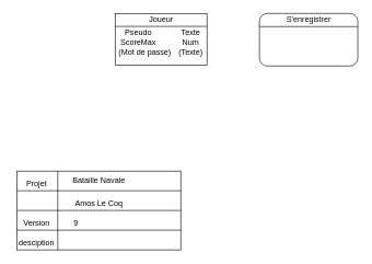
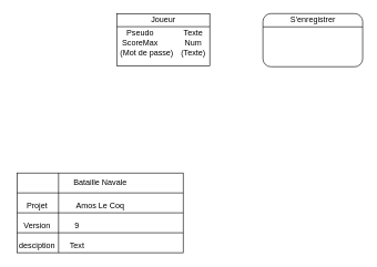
  <mxCell id="0" />
  <mxCell id="1" parent="0" />
  <mxCell id="2" value="" style="group;fillColor=#FFFFFF;" vertex="1" connectable="0" parent="1"><mxGeometry x="175" y="20" width="140" height="90" as="geometry" /></mxCell>
  <mxCell id="3" value="" style="rounded=0;whiteSpace=wrap;html=1;" vertex="1" parent="2"><mxGeometry width="140" height="78.75" as="geometry" /></mxCell>
  <mxCell id="4" value="" style="endArrow=none;html=1;exitX=0;exitY=0.25;exitDx=0;exitDy=0;entryX=1;entryY=0.25;entryDx=0;entryDy=0;" edge="1" parent="2" source="3" target="3"><mxGeometry width="50" height="50" relative="1" as="geometry"><mxPoint x="590" y="191.25" as="sourcePoint" /><mxPoint x="640" y="135" as="targetPoint" /></mxGeometry></mxCell>
  <mxCell id="5" value="Joueur" style="text;html=1;align=center;verticalAlign=middle;resizable=0;points=[];autosize=1;" vertex="1" parent="2"><mxGeometry x="45" width="50" height="20" as="geometry" /></mxCell>
  <mxCell id="6" value="Pseudo" style="text;html=1;align=center;verticalAlign=middle;resizable=0;points=[];autosize=1;" vertex="1" parent="2"><mxGeometry x="5" y="20.005" width="60" height="20" as="geometry" /></mxCell>
  <mxCell id="7" value="Texte" style="text;html=1;align=center;verticalAlign=middle;resizable=0;points=[];autosize=1;" vertex="1" parent="2"><mxGeometry x="95" y="20.005" width="40" height="20" as="geometry" /></mxCell>
  <mxCell id="8" value="ScoreMax" style="text;html=1;align=center;verticalAlign=middle;resizable=0;points=[];autosize=1;" vertex="1" parent="2"><mxGeometry y="35" width="70" height="20" as="geometry" /></mxCell>
  <mxCell id="9" value="Num" style="text;html=1;align=center;verticalAlign=middle;resizable=0;points=[];autosize=1;" vertex="1" parent="2"><mxGeometry x="95" y="35" width="40" height="20" as="geometry" /></mxCell>
  <mxCell id="10" value="(Mot de passe)" style="text;html=1;align=center;verticalAlign=middle;resizable=0;points=[];autosize=1;" vertex="1" parent="2"><mxGeometry x="-5" y="50" width="100" height="20" as="geometry" /></mxCell>
  <mxCell id="11" value="(Texte)" style="text;html=1;align=center;verticalAlign=middle;resizable=0;points=[];autosize=1;" vertex="1" parent="2"><mxGeometry x="90" y="50" width="50" height="20" as="geometry" /></mxCell>
  <mxCell id="12" value="" style="rounded=0;whiteSpace=wrap;html=1;" vertex="1" parent="1"><mxGeometry x="25" y="260" width="250" height="120" as="geometry" /></mxCell>
  <mxCell id="13" value="" style="endArrow=none;html=1;exitX=0;exitY=0.25;exitDx=0;exitDy=0;entryX=1;entryY=0.25;entryDx=0;entryDy=0;" edge="1" parent="1" source="12" target="12"><mxGeometry width="50" height="50" relative="1" as="geometry"><mxPoint x="505" y="180" as="sourcePoint" /><mxPoint x="555" y="130" as="targetPoint" /></mxGeometry></mxCell>
  <mxCell id="14" value="" style="endArrow=none;html=1;exitX=0;exitY=0.75;exitDx=0;exitDy=0;entryX=1;entryY=0.75;entryDx=0;entryDy=0;" edge="1" parent="1" source="12" target="12"><mxGeometry width="50" height="50" relative="1" as="geometry"><mxPoint x="75" y="310" as="sourcePoint" /><mxPoint x="245" y="310" as="targetPoint" /></mxGeometry></mxCell>
  <mxCell id="15" value="" style="endArrow=none;html=1;exitX=0;exitY=0.5;exitDx=0;exitDy=0;entryX=1;entryY=0.5;entryDx=0;entryDy=0;" edge="1" parent="1" source="12" target="12"><mxGeometry width="50" height="50" relative="1" as="geometry"><mxPoint x="505" y="180" as="sourcePoint" /><mxPoint x="555" y="130" as="targetPoint" /></mxGeometry></mxCell>
- <mxCell id="16" value="Projet" style="text;html=1;align=center;verticalAlign=middle;resizable=0;points=[];autosize=1;" vertex="1" parent="1"><mxGeometry x="30" y="270" width="50" height="20" as="geometry" /></mxCell>
+ <mxCell id="16" value="Projet" style="text;html=1;align=center;verticalAlign=middle;resizable=0;points=[];autosize=1;" vertex="1" parent="1"><mxGeometry x="30" y="300" width="50" height="20" as="geometry" /></mxCell>
  <mxCell id="17" value="" style="endArrow=none;html=1;exitX=0.25;exitY=0;exitDx=0;exitDy=0;entryX=0.25;entryY=1;entryDx=0;entryDy=0;" edge="1" parent="1" source="12" target="12"><mxGeometry width="50" height="50" relative="1" as="geometry"><mxPoint x="505" y="180" as="sourcePoint" /><mxPoint x="555" y="130" as="targetPoint" /></mxGeometry></mxCell>
  <mxCell id="18" value="Version" style="text;html=1;align=center;verticalAlign=middle;resizable=0;points=[];autosize=1;" vertex="1" parent="1"><mxGeometry x="25" y="330" width="60" height="20" as="geometry" /></mxCell>
  <mxCell id="19" value="desciption" style="text;html=1;align=center;verticalAlign=middle;resizable=0;points=[];autosize=1;" vertex="1" parent="1"><mxGeometry x="20" y="360" width="70" height="20" as="geometry" /></mxCell>
  <mxCell id="20" value="Bataille Navale" style="text;html=1;align=center;verticalAlign=middle;resizable=0;points=[];autosize=1;" vertex="1" parent="1"><mxGeometry x="100" y="265" width="100" height="20" as="geometry" /></mxCell>
  <mxCell id="21" value="Amos Le Coq" style="text;html=1;align=center;verticalAlign=middle;resizable=0;points=[];autosize=1;" vertex="1" parent="1"><mxGeometry x="105" y="300" width="90" height="20" as="geometry" /></mxCell>
  <mxCell id="22" value="9" style="text;html=1;align=center;verticalAlign=middle;resizable=0;points=[];autosize=1;" vertex="1" parent="1"><mxGeometry x="105" y="330" width="20" height="20" as="geometry" /></mxCell>
+ <mxCell id="23" value="Text" style="text;html=1;align=center;verticalAlign=middle;resizable=0;points=[];autosize=1;" vertex="1" parent="1"><mxGeometry x="95" y="360" width="40" height="20" as="geometry" /></mxCell>
  <mxCell id="24" value="" style="rounded=1;whiteSpace=wrap;html=1;fillColor=#FFFFFF;" vertex="1" parent="1"><mxGeometry x="395" y="20" width="150" height="80" as="geometry" /></mxCell>
  <mxCell id="25" value="" style="endArrow=none;html=1;exitX=0;exitY=0.25;exitDx=0;exitDy=0;entryX=1;entryY=0.25;entryDx=0;entryDy=0;" edge="1" parent="1" source="24" target="24"><mxGeometry width="50" height="50" relative="1" as="geometry"><mxPoint x="545" y="100" as="sourcePoint" /><mxPoint x="595" y="50" as="targetPoint" /></mxGeometry></mxCell>
  <mxCell id="26" value="S'enregistrer" style="text;html=1;align=center;verticalAlign=middle;resizable=0;points=[];autosize=1;" vertex="1" parent="1"><mxGeometry x="430" y="20" width="80" height="20" as="geometry" /></mxCell>
